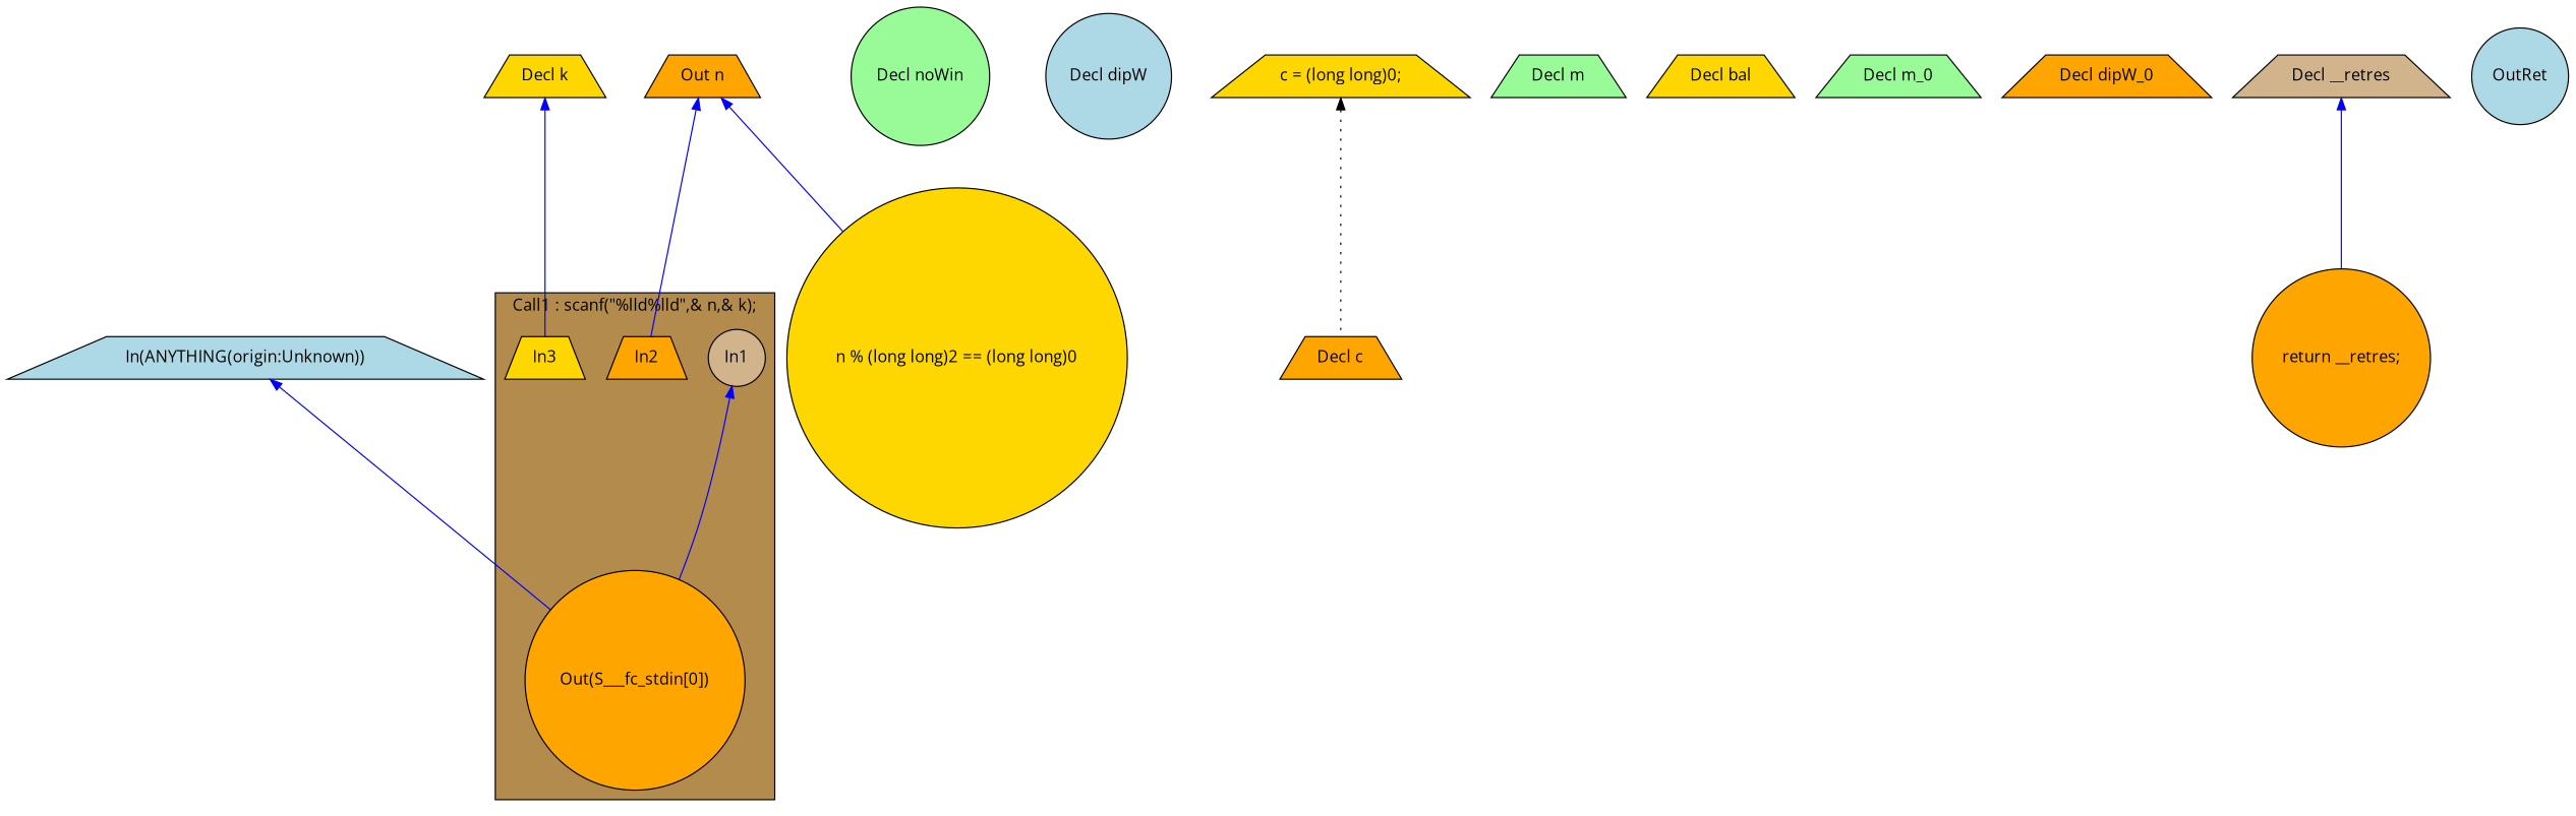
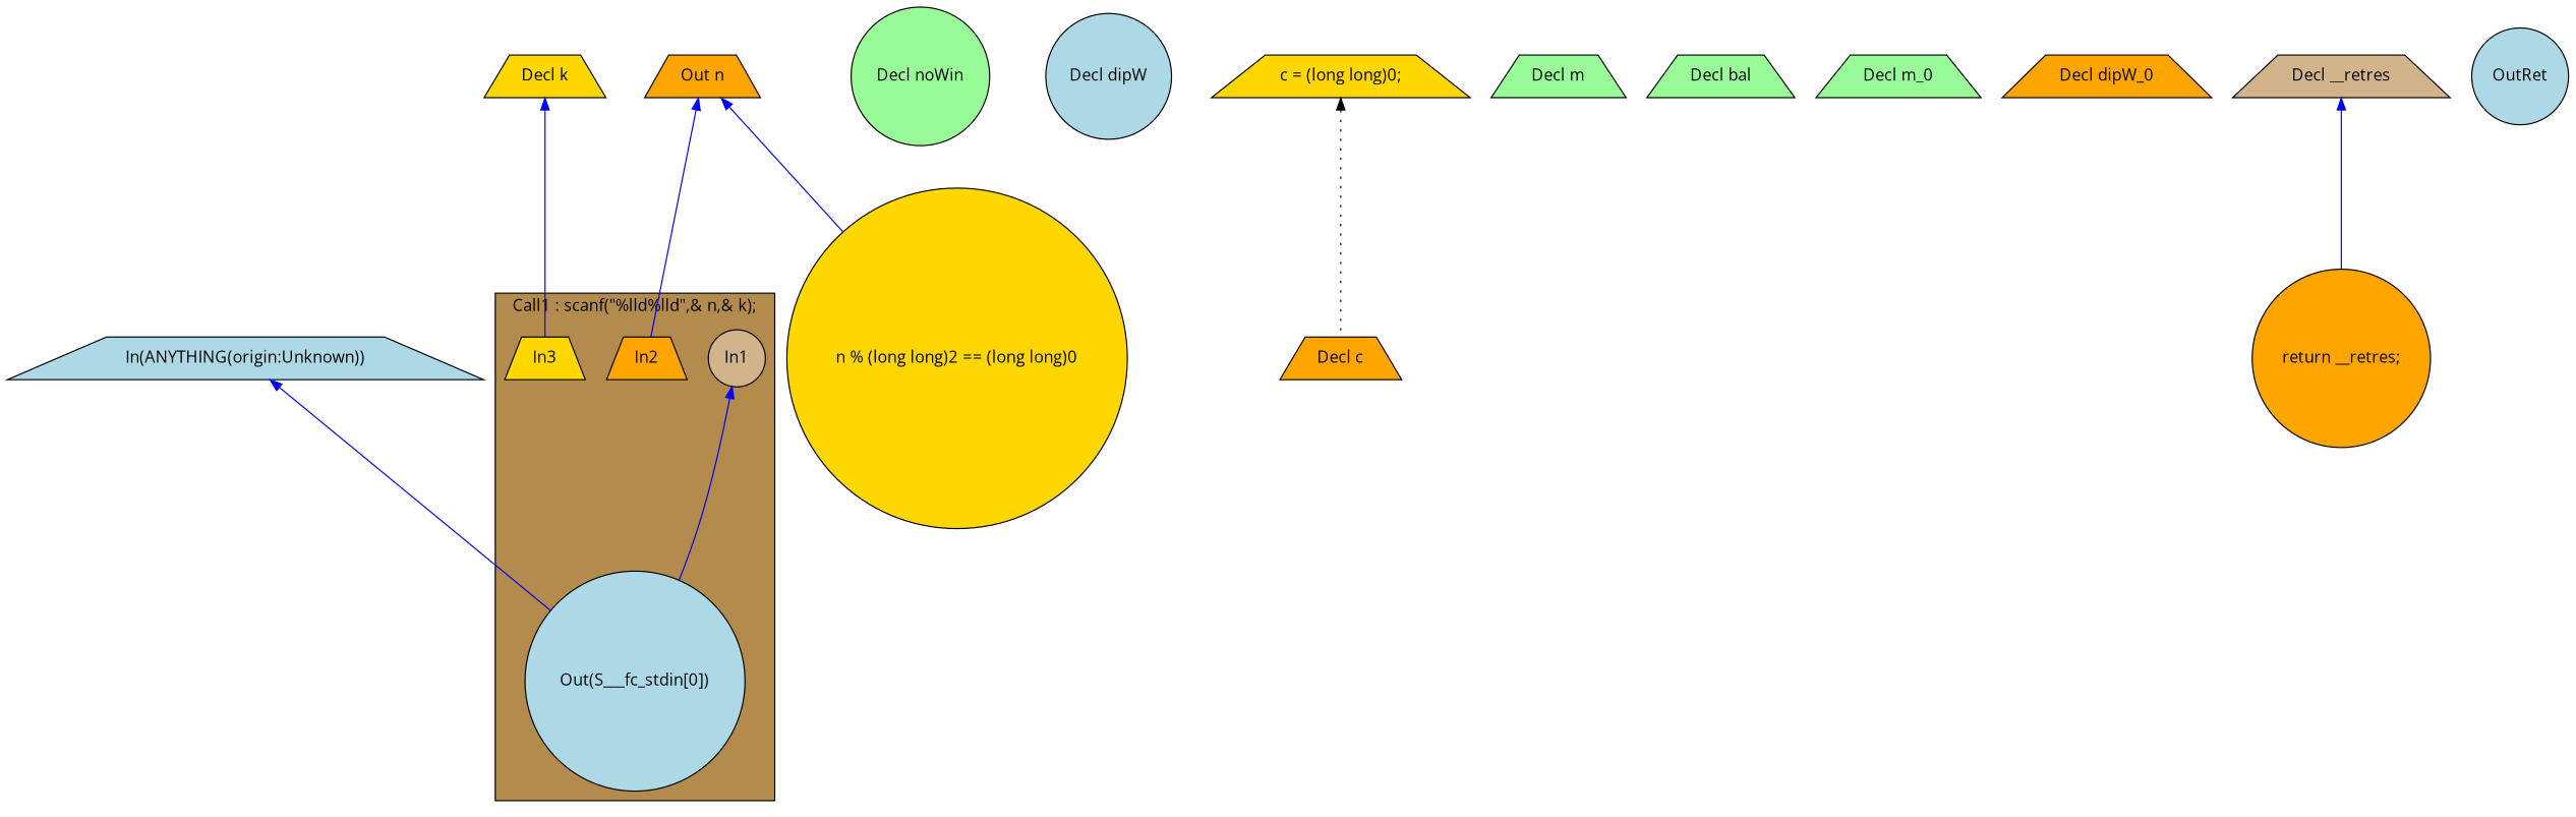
  digraph {
    fontname="Open Sans"
    rankdir=TB
    node [fillcolor=orange fontname="Open Sans" shape=trapezium style=filled]
    edge [color="#0000FF" dir=back fontname="Open Sans"]
    n1 [fillcolor=tan label=In1 shape=circle]
    n2 [label=In2]
    n3 [fillcolor=gold label=In3]
-   n4 [label="Out(S___fc_stdin[0])" shape=circle]
+   n4 [fillcolor=lightblue label="Out(S___fc_stdin[0])" shape=circle]
    n5 [label="Out n"]
    n6 [fillcolor=gold label="n % (long long)2 == (long long)0" shape=circle]
    n7 [fillcolor=gold label="Decl k"]
    n8 [fillcolor=palegreen label="Decl noWin" shape=circle]
    n9 [fillcolor=lightblue label="Decl dipW" shape=circle]
    n10 [label="Decl c"]
    n11 [fillcolor=gold label="c = (long long)0;"]
    n12 [fillcolor=palegreen label="Decl m"]
-   n13 [fillcolor=gold label="Decl bal"]
+   n13 [fillcolor=palegreen label="Decl bal"]
    n14 [fillcolor=palegreen label="Decl m_0"]
    n15 [label="Decl dipW_0"]
    n16 [fillcolor=tan label="Decl __retres"]
    n17 [label="return __retres;" shape=circle]
    n18 [fillcolor=lightblue label=OutRet shape=circle]
    n19 [fillcolor=lightblue label="In(ANYTHING(origin:Unknown))"]
    subgraph cluster_1 {
      fillcolor="#B38B4D"
      label="Call1 : scanf(\"%lld%lld\",& n,& k);"
      style=filled
      n1
      n2
      n3
      n4
    }
    n1 -> n4
    n5 -> n2
    n5 -> n6
    n7 -> n3
    n11 -> n10 [color="#000000" style=dotted]
    n16 -> n17
    n19 -> n4
  }
